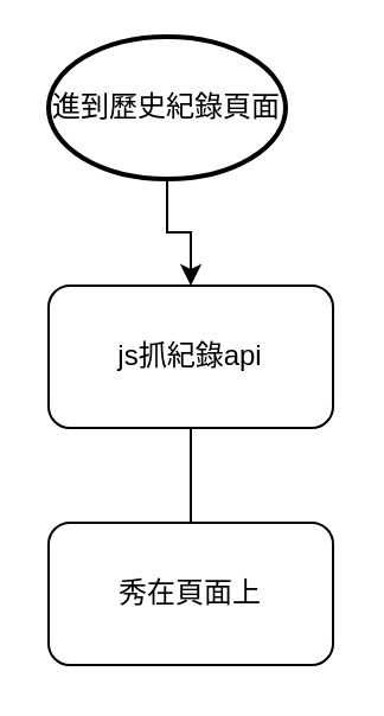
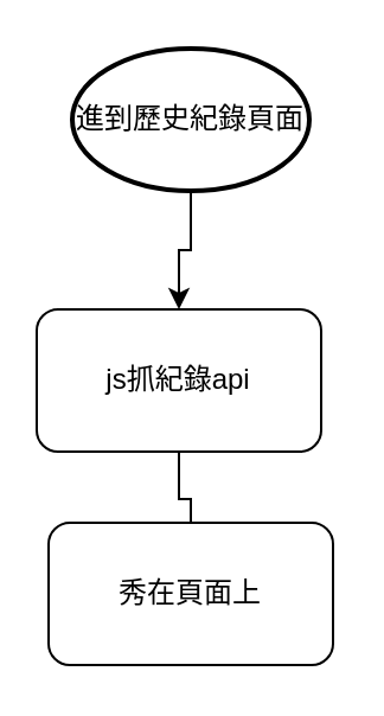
  <mxCell id="0" />
  <mxCell id="1" parent="0" />
  <mxCell id="2" value="" style="edgeStyle=orthogonalEdgeStyle;rounded=0;orthogonalLoop=1;jettySize=auto;html=1;" edge="1" parent="1" source="3" target="5"><mxGeometry relative="1" as="geometry" /></mxCell>
- <mxCell id="3" value="進到歷史紀錄頁面" style="strokeWidth=2;html=1;shape=mxgraph.flowchart.start_1;whiteSpace=wrap;" vertex="1" parent="1"><mxGeometry x="20" y="15" width="100" height="60" as="geometry" /></mxCell>
+ <mxCell id="3" value="進到歷史紀錄頁面" style="strokeWidth=2;html=1;shape=mxgraph.flowchart.start_1;whiteSpace=wrap;" vertex="1" parent="1"><mxGeometry x="30" y="20" width="100" height="60" as="geometry" /></mxCell>
  <mxCell id="4" value="" style="edgeStyle=orthogonalEdgeStyle;rounded=0;orthogonalLoop=1;jettySize=auto;html=1;endArrow=none;" edge="1" parent="1" source="5" target="6"><mxGeometry relative="1" as="geometry" /></mxCell>
- <mxCell id="5" value="js抓紀錄api" style="rounded=1;whiteSpace=wrap;html=1;" vertex="1" parent="1"><mxGeometry x="20" y="120" width="120" height="60" as="geometry" /></mxCell>
+ <mxCell id="5" value="js抓紀錄api" style="rounded=1;whiteSpace=wrap;html=1;" vertex="1" parent="1"><mxGeometry x="15" y="130" width="120" height="60" as="geometry" /></mxCell>
  <mxCell id="6" value="秀在頁面上" style="rounded=1;whiteSpace=wrap;html=1;" vertex="1" parent="1"><mxGeometry x="20" y="220" width="120" height="60" as="geometry" /></mxCell>
